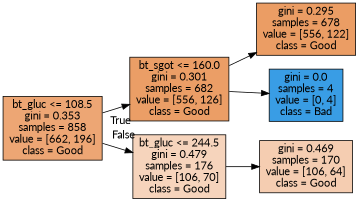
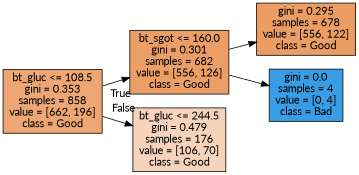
  digraph {
    fontname=Lato
    rankdir=LR
    node [color=black fontname=Lato shape=box style=filled]
    edge [fontname=Lato]
    n1 [fillcolor="#eda674" label="bt_gluc <= 108.5\ngini = 0.353\nsamples = 858\nvalue = [662, 196]\nclass = Good"]
    n2 [fillcolor="#eb9e66" label="bt_sgot <= 160.0\ngini = 0.301\nsamples = 682\nvalue = [556, 126]\nclass = Good"]
    n3 [fillcolor="#f6d4bc" label="bt_gluc <= 244.5\ngini = 0.479\nsamples = 176\nvalue = [106, 70]\nclass = Good"]
    n4 [fillcolor="#eb9d64" label="gini = 0.295\nsamples = 678\nvalue = [556, 122]\nclass = Good"]
    n5 [fillcolor="#399de5" label="gini = 0.0\nsamples = 4\nvalue = [0, 4]\nclass = Bad"]
-   n6 [fillcolor="#f5cdb1" label="gini = 0.469\nsamples = 170\nvalue = [106, 64]\nclass = Good"]
    n1 -> n2 [headlabel=True labelangle=45 labeldistance=2.5]
    n1 -> n3 [headlabel=False labelangle=-45 labeldistance=2.5]
    n2 -> n4
    n2 -> n5
-   n3 -> n6
  }
